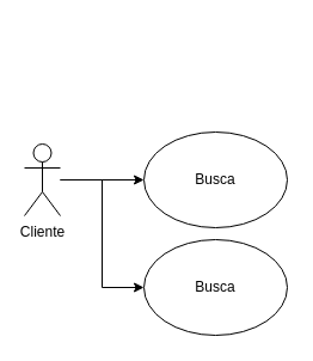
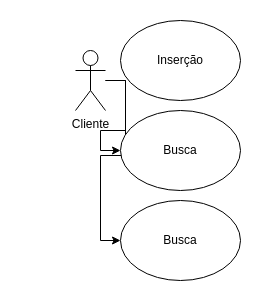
  <mxCell id="0" />
  <mxCell id="1" parent="0" />
+ <mxCell id="2" value="Inserção" style="ellipse;whiteSpace=wrap;html=1;" parent="1" vertex="1"><mxGeometry x="120" y="20" width="120" height="80" as="geometry" /></mxCell>
  <mxCell id="3" value="Busca" style="ellipse;whiteSpace=wrap;html=1;" parent="1" vertex="1"><mxGeometry x="120" y="200" width="120" height="80" as="geometry" /></mxCell>
  <mxCell id="4" style="edgeStyle=orthogonalEdgeStyle;rounded=0;orthogonalLoop=1;jettySize=auto;html=1;entryX=0;entryY=0.5;entryDx=0;entryDy=0;" parent="1" source="6" target="3" edge="1"><mxGeometry relative="1" as="geometry" /></mxCell>
  <mxCell id="5" style="edgeStyle=orthogonalEdgeStyle;rounded=0;orthogonalLoop=1;jettySize=auto;html=1;entryX=0;entryY=0.5;entryDx=0;entryDy=0;" edge="1" parent="1" source="6" target="7"><mxGeometry relative="1" as="geometry" /></mxCell>
- <mxCell id="6" value="Cliente" style="shape=umlActor;verticalLabelPosition=bottom;verticalAlign=top;html=1;outlineConnect=0;" parent="1" vertex="1"><mxGeometry x="20" y="120" width="30" height="60" as="geometry" /></mxCell>
+ <mxCell id="6" value="Cliente" style="shape=umlActor;verticalLabelPosition=bottom;verticalAlign=top;html=1;outlineConnect=0;" parent="1" vertex="1"><mxGeometry x="75" y="50" width="30" height="60" as="geometry" /></mxCell>
  <mxCell id="7" value="Busca" style="ellipse;whiteSpace=wrap;html=1;" vertex="1" parent="1"><mxGeometry x="120" y="110" width="120" height="80" as="geometry" /></mxCell>
